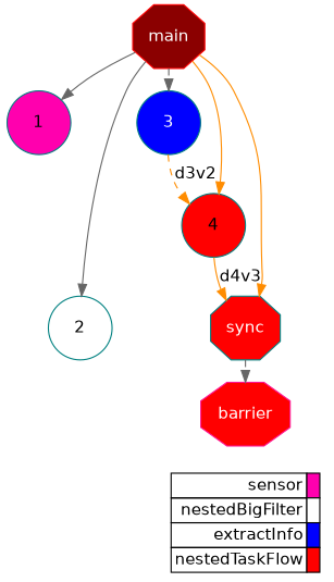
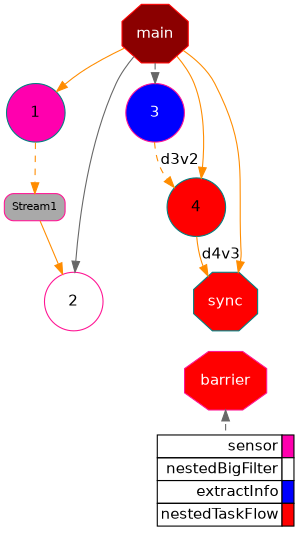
  digraph {
    compound=true
    fontname="DejaVu Sans"
    labeljust=l
    rankdir=TB
    node [fontname="DejaVu Sans" shape=circle color=teal fillcolor="#ff0000" fontcolor="#000000" style=filled]
    edge [color=darkorange fontname="DejaVu Sans" style=solid]
    n1 [height=0.75 label=<       <table border="0" cellpadding="2" cellspacing="0" cellborder="1"> <tr> <td align="right">sensor</td> <td bgcolor="#ff00ae">&nbsp;</td> </tr> <tr> <td align="right">nestedBigFilter</td> <td bgcolor="#ffffff">&nbsp;</td> </tr> <tr> <td align="right">extractInfo</td> <td bgcolor="#0000ff">&nbsp;</td> </tr> <tr> <td align="right">nestedTaskFlow</td> <td bgcolor="#ff0000">&nbsp;</td> </tr>       </table>     > shape=plaintext color="" fillcolor="" fontcolor="" style=""]
    n2 [color=red fillcolor="#8B0000" fontcolor="#FFFFFF" height=0.75 label=main shape=octagon]
    1 [fillcolor="#ff00ae" height=0.75]
-   2 [fillcolor="#ffffff" height=0.75]
-   3 [fillcolor="#0000ff" fontcolor="#ffffff" height=0.75]
+   2 [color=deeppink fillcolor="#ffffff" height=0.75]
+   3 [color=deeppink fillcolor="#0000ff" fontcolor="#ffffff" height=0.75]
    4 [height=0.75]
    n7 [fontcolor="#FFFFFF" height=0.75 label=sync shape=octagon]
+   Stream1 [color=deeppink fillcolor="#a9a9a9" fontsize=10 height=0 margin=0.1 shape=rect style="rounded,filled" width=0]
    n9 [color=deeppink fontcolor="#FFFFFF" height=0.75 label=barrier shape=octagon]
    subgraph sub_1 {
      label=Legend
      rank=sink
      ranksep=0.20
      n1
    }
    subgraph sub_2 {
      ranksep=0.20
      n2
      1
      2
      3
      4
      n7
+     Stream1
      n9
    }
-   n2 -> 1 [color=gray40]
+   n2 -> 1
    n2 -> 2 [color=gray40]
    n2 -> 3 [color=gray40 style=dashed]
    n2 -> 4
    n2 -> n7
+   1 -> Stream1 [style=dashed]
    3 -> 4 [label=d3v2 style=dashed]
    4 -> n7 [label=d4v3]
-   n7 -> n9 [color=gray40 style=dashed]
+   n1 -> n9 [color=gray40 style=dashed]
+   Stream1 -> 2
  }
